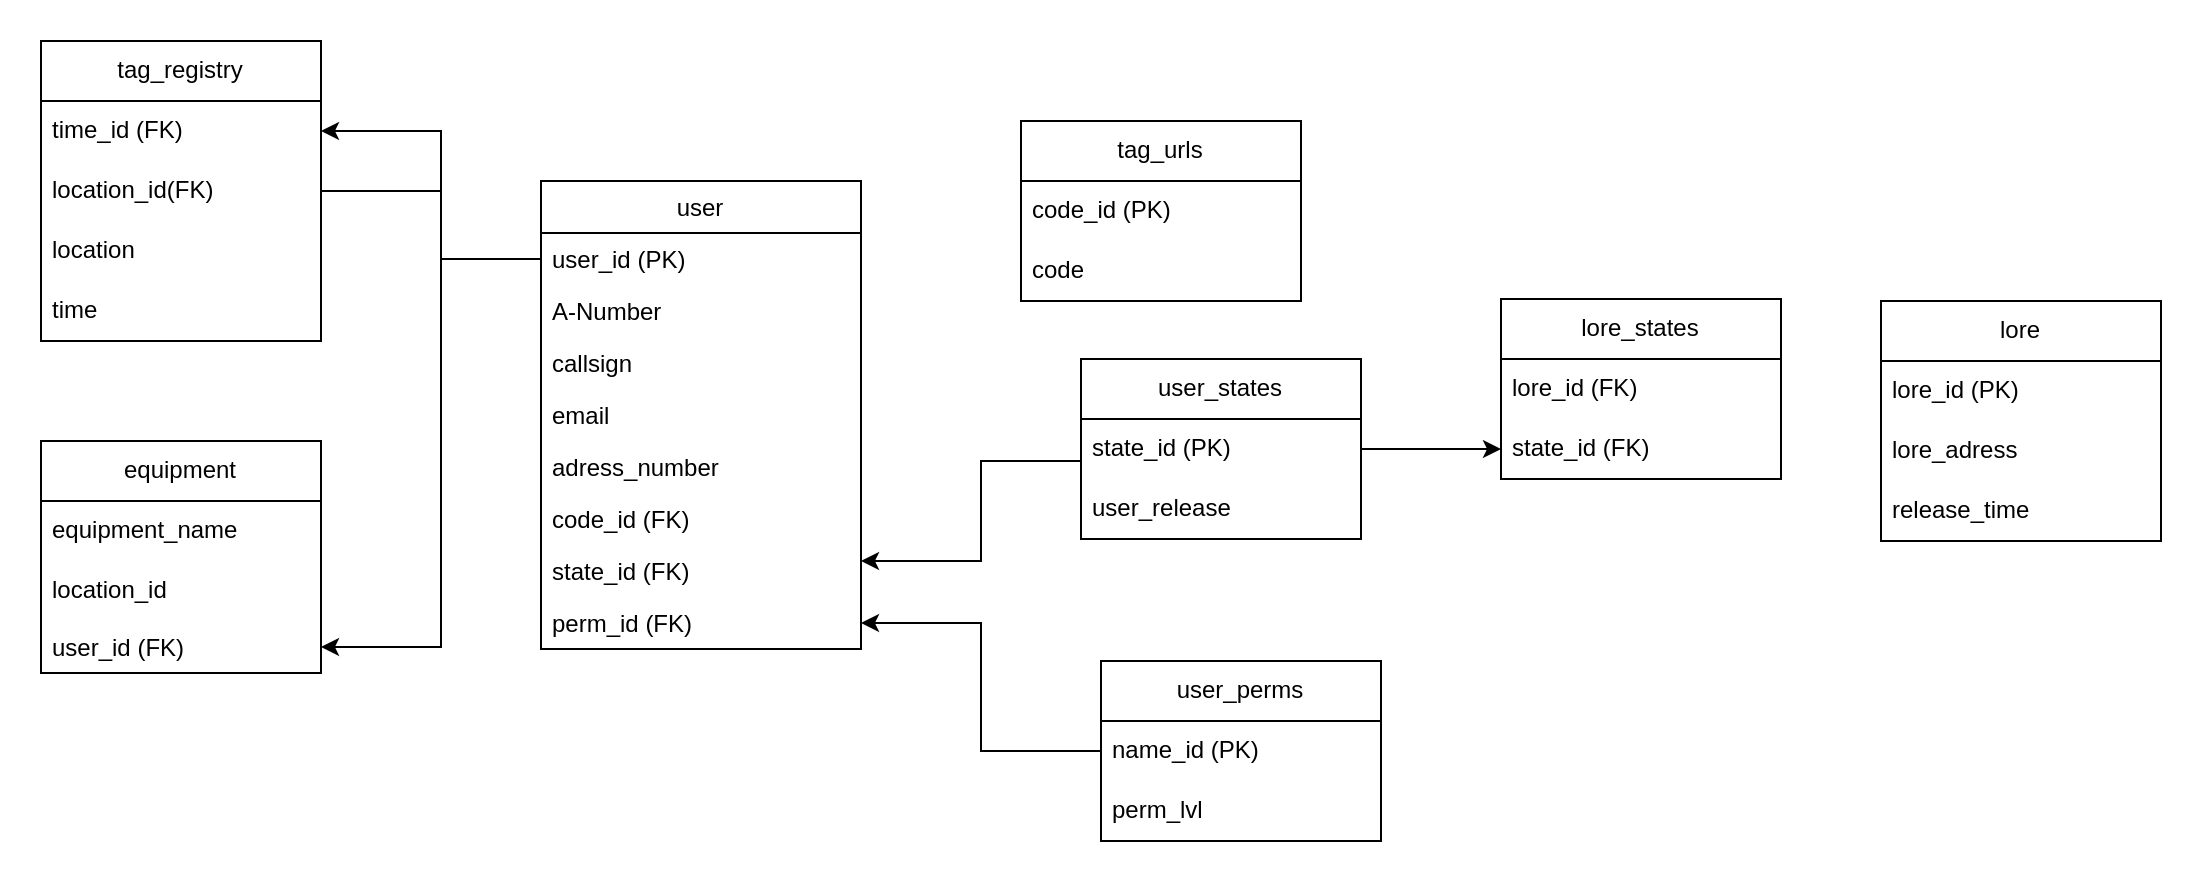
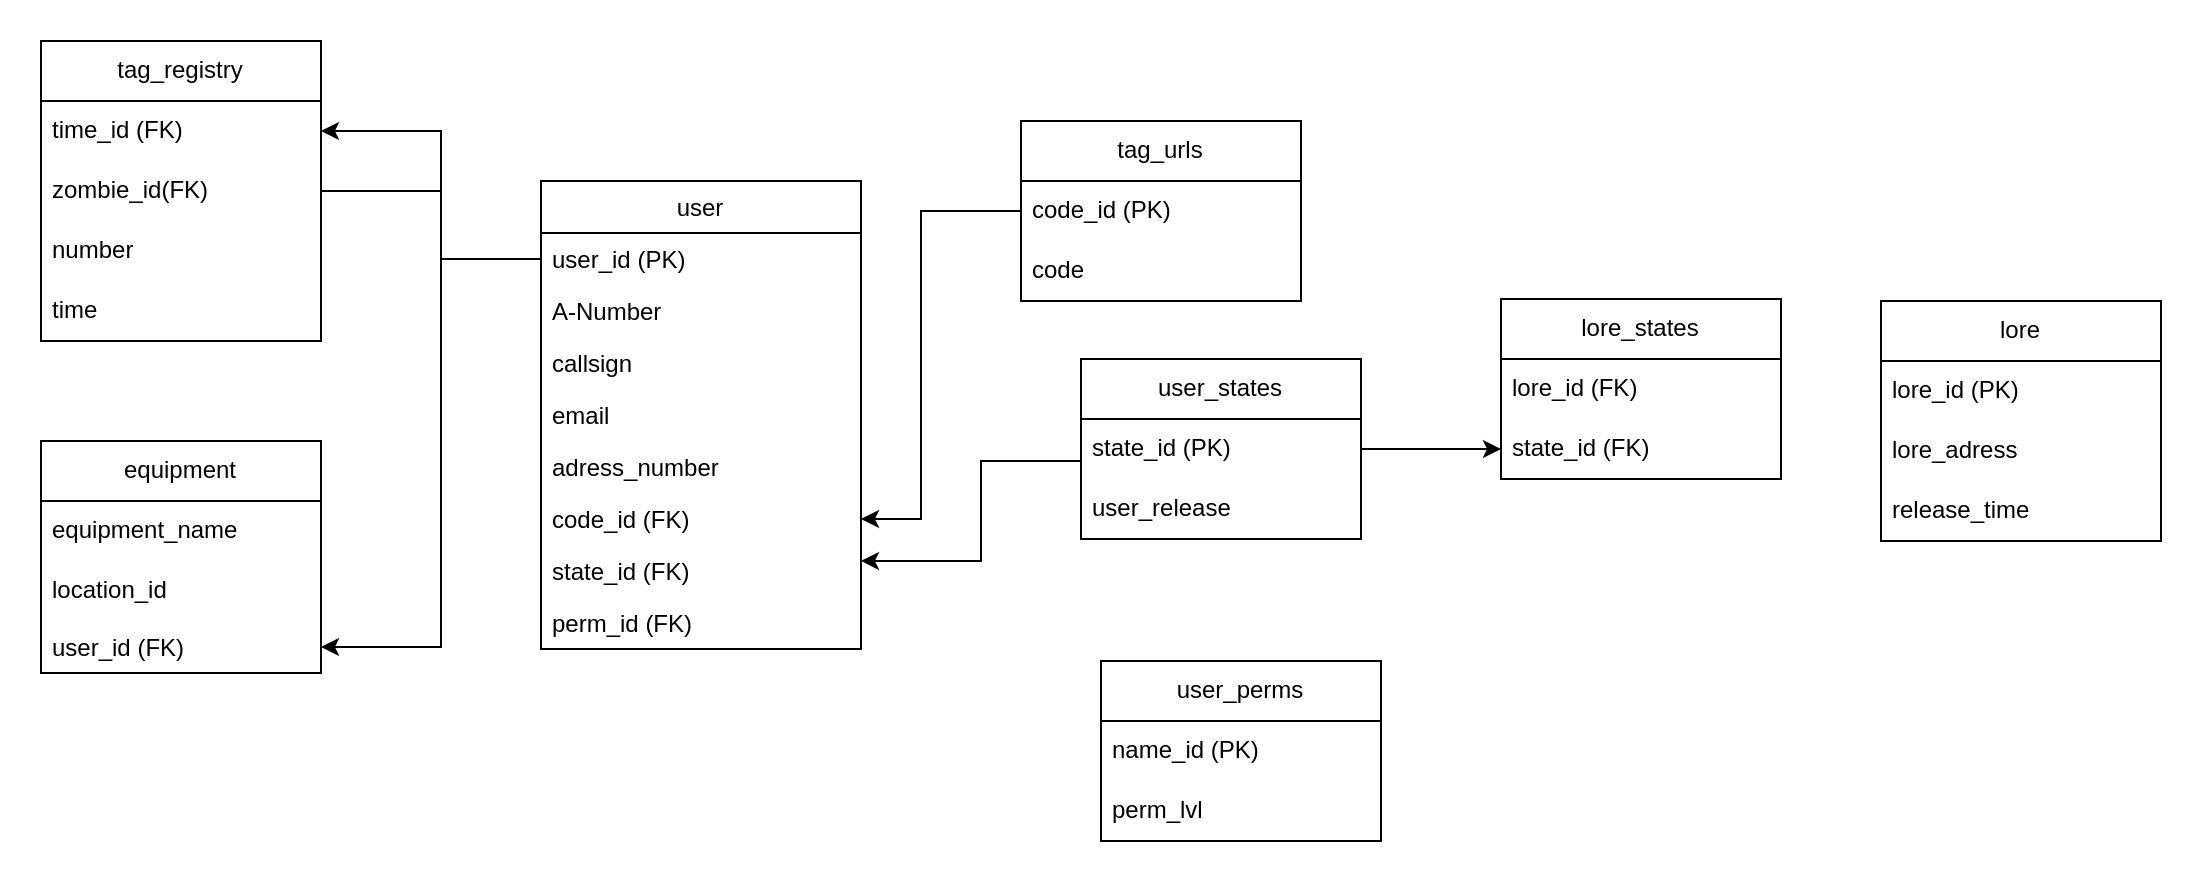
  <mxCell id="0" />
  <mxCell id="1" parent="0" />
  <mxCell id="2" value="user" style="swimlane;fontStyle=0;align=center;verticalAlign=top;childLayout=stackLayout;horizontal=1;startSize=26;horizontalStack=0;resizeParent=1;resizeLast=0;collapsible=1;marginBottom=0;rounded=0;shadow=0;strokeWidth=1;" parent="1" vertex="1"><mxGeometry x="270" y="90" width="160" height="234" as="geometry"><mxRectangle x="230" y="140" width="160" height="26" as="alternateBounds" /></mxGeometry></mxCell>
  <mxCell id="3" value="user_id (PK)" style="text;align=left;verticalAlign=top;spacingLeft=4;spacingRight=4;overflow=hidden;rotatable=0;points=[[0,0.5],[1,0.5]];portConstraint=eastwest;rounded=0;shadow=0;html=0;" parent="2" vertex="1"><mxGeometry y="26" width="160" height="26" as="geometry" /></mxCell>
  <mxCell id="4" value="A-Number" style="text;align=left;verticalAlign=top;spacingLeft=4;spacingRight=4;overflow=hidden;rotatable=0;points=[[0,0.5],[1,0.5]];portConstraint=eastwest;rounded=0;shadow=0;html=0;" vertex="1" parent="2"><mxGeometry y="52" width="160" height="26" as="geometry" /></mxCell>
  <mxCell id="5" value="callsign" style="text;align=left;verticalAlign=top;spacingLeft=4;spacingRight=4;overflow=hidden;rotatable=0;points=[[0,0.5],[1,0.5]];portConstraint=eastwest;" parent="2" vertex="1"><mxGeometry y="78" width="160" height="26" as="geometry" /></mxCell>
  <mxCell id="6" value="email" style="text;align=left;verticalAlign=top;spacingLeft=4;spacingRight=4;overflow=hidden;rotatable=0;points=[[0,0.5],[1,0.5]];portConstraint=eastwest;rounded=0;shadow=0;html=0;" parent="2" vertex="1"><mxGeometry y="104" width="160" height="26" as="geometry" /></mxCell>
  <mxCell id="7" value="adress_number" style="text;align=left;verticalAlign=top;spacingLeft=4;spacingRight=4;overflow=hidden;rotatable=0;points=[[0,0.5],[1,0.5]];portConstraint=eastwest;rounded=0;shadow=0;html=0;" vertex="1" parent="2"><mxGeometry y="130" width="160" height="26" as="geometry" /></mxCell>
  <mxCell id="8" value="code_id (FK)" style="text;align=left;verticalAlign=top;spacingLeft=4;spacingRight=4;overflow=hidden;rotatable=0;points=[[0,0.5],[1,0.5]];portConstraint=eastwest;rounded=0;shadow=0;html=0;" vertex="1" parent="2"><mxGeometry y="156" width="160" height="26" as="geometry" /></mxCell>
  <mxCell id="9" value="state_id (FK)" style="text;align=left;verticalAlign=top;spacingLeft=4;spacingRight=4;overflow=hidden;rotatable=0;points=[[0,0.5],[1,0.5]];portConstraint=eastwest;rounded=0;shadow=0;html=0;" vertex="1" parent="2"><mxGeometry y="182" width="160" height="26" as="geometry" /></mxCell>
  <mxCell id="10" value="perm_id (FK)" style="text;align=left;verticalAlign=top;spacingLeft=4;spacingRight=4;overflow=hidden;rotatable=0;points=[[0,0.5],[1,0.5]];portConstraint=eastwest;rounded=0;shadow=0;html=0;" vertex="1" parent="2"><mxGeometry y="208" width="160" height="26" as="geometry" /></mxCell>
  <mxCell id="11" value="tag_urls" style="swimlane;fontStyle=0;childLayout=stackLayout;horizontal=1;startSize=30;horizontalStack=0;resizeParent=1;resizeParentMax=0;resizeLast=0;collapsible=1;marginBottom=0;whiteSpace=wrap;html=1;" vertex="1" parent="1"><mxGeometry x="510" y="60" width="140" height="90" as="geometry" /></mxCell>
  <mxCell id="12" value="code_id (PK)" style="text;strokeColor=none;fillColor=none;align=left;verticalAlign=middle;spacingLeft=4;spacingRight=4;overflow=hidden;points=[[0,0.5],[1,0.5]];portConstraint=eastwest;rotatable=0;whiteSpace=wrap;html=1;" vertex="1" parent="11"><mxGeometry y="30" width="140" height="30" as="geometry" /></mxCell>
  <mxCell id="13" value="code" style="text;strokeColor=none;fillColor=none;align=left;verticalAlign=middle;spacingLeft=4;spacingRight=4;overflow=hidden;points=[[0,0.5],[1,0.5]];portConstraint=eastwest;rotatable=0;whiteSpace=wrap;html=1;" vertex="1" parent="11"><mxGeometry y="60" width="140" height="30" as="geometry" /></mxCell>
  <mxCell id="14" style="edgeStyle=orthogonalEdgeStyle;rounded=0;orthogonalLoop=1;jettySize=auto;html=1;" edge="1" parent="1" source="15" target="9"><mxGeometry relative="1" as="geometry"><Array as="points"><mxPoint x="490" y="230" /><mxPoint x="490" y="280" /></Array></mxGeometry></mxCell>
  <mxCell id="15" value="user_states" style="swimlane;fontStyle=0;childLayout=stackLayout;horizontal=1;startSize=30;horizontalStack=0;resizeParent=1;resizeParentMax=0;resizeLast=0;collapsible=1;marginBottom=0;whiteSpace=wrap;html=1;" vertex="1" parent="1"><mxGeometry x="540" y="179" width="140" height="90" as="geometry" /></mxCell>
  <mxCell id="16" value="state_id (PK)" style="text;strokeColor=none;fillColor=none;align=left;verticalAlign=middle;spacingLeft=4;spacingRight=4;overflow=hidden;points=[[0,0.5],[1,0.5]];portConstraint=eastwest;rotatable=0;whiteSpace=wrap;html=1;" vertex="1" parent="15"><mxGeometry y="30" width="140" height="30" as="geometry" /></mxCell>
  <mxCell id="17" value="user_release" style="text;strokeColor=none;fillColor=none;align=left;verticalAlign=middle;spacingLeft=4;spacingRight=4;overflow=hidden;points=[[0,0.5],[1,0.5]];portConstraint=eastwest;rotatable=0;whiteSpace=wrap;html=1;" vertex="1" parent="15"><mxGeometry y="60" width="140" height="30" as="geometry" /></mxCell>
  <mxCell id="18" value="user_perms" style="swimlane;fontStyle=0;childLayout=stackLayout;horizontal=1;startSize=30;horizontalStack=0;resizeParent=1;resizeParentMax=0;resizeLast=0;collapsible=1;marginBottom=0;whiteSpace=wrap;html=1;" vertex="1" parent="1"><mxGeometry x="550" y="330" width="140" height="90" as="geometry" /></mxCell>
  <mxCell id="19" value="name_id (PK)" style="text;strokeColor=none;fillColor=none;align=left;verticalAlign=middle;spacingLeft=4;spacingRight=4;overflow=hidden;points=[[0,0.5],[1,0.5]];portConstraint=eastwest;rotatable=0;whiteSpace=wrap;html=1;" vertex="1" parent="18"><mxGeometry y="30" width="140" height="30" as="geometry" /></mxCell>
  <mxCell id="20" value="perm_lvl" style="text;strokeColor=none;fillColor=none;align=left;verticalAlign=middle;spacingLeft=4;spacingRight=4;overflow=hidden;points=[[0,0.5],[1,0.5]];portConstraint=eastwest;rotatable=0;whiteSpace=wrap;html=1;" vertex="1" parent="18"><mxGeometry y="60" width="140" height="30" as="geometry" /></mxCell>
  <mxCell id="21" value="tag_registry" style="swimlane;fontStyle=0;childLayout=stackLayout;horizontal=1;startSize=30;horizontalStack=0;resizeParent=1;resizeParentMax=0;resizeLast=0;collapsible=1;marginBottom=0;whiteSpace=wrap;html=1;" vertex="1" parent="1"><mxGeometry x="20" y="20" width="140" height="150" as="geometry" /></mxCell>
  <mxCell id="22" value="time_id (FK)" style="text;strokeColor=none;fillColor=none;align=left;verticalAlign=middle;spacingLeft=4;spacingRight=4;overflow=hidden;points=[[0,0.5],[1,0.5]];portConstraint=eastwest;rotatable=0;whiteSpace=wrap;html=1;" vertex="1" parent="21"><mxGeometry y="30" width="140" height="30" as="geometry" /></mxCell>
- <mxCell id="23" value="location_id(FK)" style="text;strokeColor=none;fillColor=none;align=left;verticalAlign=middle;spacingLeft=4;spacingRight=4;overflow=hidden;points=[[0,0.5],[1,0.5]];portConstraint=eastwest;rotatable=0;whiteSpace=wrap;html=1;" vertex="1" parent="21"><mxGeometry y="60" width="140" height="30" as="geometry" /></mxCell>
- <mxCell id="24" value="location" style="text;strokeColor=none;fillColor=none;align=left;verticalAlign=middle;spacingLeft=4;spacingRight=4;overflow=hidden;points=[[0,0.5],[1,0.5]];portConstraint=eastwest;rotatable=0;whiteSpace=wrap;html=1;" vertex="1" parent="21"><mxGeometry y="90" width="140" height="30" as="geometry" /></mxCell>
+ <mxCell id="23" value="zombie_id(FK)" style="text;strokeColor=none;fillColor=none;align=left;verticalAlign=middle;spacingLeft=4;spacingRight=4;overflow=hidden;points=[[0,0.5],[1,0.5]];portConstraint=eastwest;rotatable=0;whiteSpace=wrap;html=1;" vertex="1" parent="21"><mxGeometry y="60" width="140" height="30" as="geometry" /></mxCell>
+ <mxCell id="24" value="number" style="text;strokeColor=none;fillColor=none;align=left;verticalAlign=middle;spacingLeft=4;spacingRight=4;overflow=hidden;points=[[0,0.5],[1,0.5]];portConstraint=eastwest;rotatable=0;whiteSpace=wrap;html=1;" vertex="1" parent="21"><mxGeometry y="90" width="140" height="30" as="geometry" /></mxCell>
  <mxCell id="25" value="time" style="text;strokeColor=none;fillColor=none;align=left;verticalAlign=middle;spacingLeft=4;spacingRight=4;overflow=hidden;points=[[0,0.5],[1,0.5]];portConstraint=eastwest;rotatable=0;whiteSpace=wrap;html=1;" vertex="1" parent="21"><mxGeometry y="120" width="140" height="30" as="geometry" /></mxCell>
  <mxCell id="26" style="edgeStyle=orthogonalEdgeStyle;rounded=0;orthogonalLoop=1;jettySize=auto;html=1;" edge="1" parent="1" source="3" target="22"><mxGeometry relative="1" as="geometry"><Array as="points"><mxPoint x="220" y="129" /><mxPoint x="220" y="65" /></Array></mxGeometry></mxCell>
  <mxCell id="27" style="edgeStyle=orthogonalEdgeStyle;rounded=0;orthogonalLoop=1;jettySize=auto;html=1;endArrow=none;" edge="1" parent="1" source="3" target="23"><mxGeometry relative="1" as="geometry"><Array as="points"><mxPoint x="220" y="129" /><mxPoint x="220" y="95" /></Array></mxGeometry></mxCell>
- <mxCell id="29" style="edgeStyle=orthogonalEdgeStyle;rounded=0;orthogonalLoop=1;jettySize=auto;html=1;" edge="1" parent="1" source="19" target="10"><mxGeometry relative="1" as="geometry" /></mxCell>
+ <mxCell id="28" style="edgeStyle=orthogonalEdgeStyle;rounded=0;orthogonalLoop=1;jettySize=auto;html=1;" edge="1" parent="1" source="12" target="8"><mxGeometry relative="1" as="geometry"><Array as="points"><mxPoint x="460" y="105" /><mxPoint x="460" y="259" /></Array></mxGeometry></mxCell>
  <mxCell id="30" value="lore" style="swimlane;fontStyle=0;childLayout=stackLayout;horizontal=1;startSize=30;horizontalStack=0;resizeParent=1;resizeParentMax=0;resizeLast=0;collapsible=1;marginBottom=0;whiteSpace=wrap;html=1;" vertex="1" parent="1"><mxGeometry x="940" y="150" width="140" height="120" as="geometry" /></mxCell>
  <mxCell id="31" value="lore_id (PK)" style="text;strokeColor=none;fillColor=none;align=left;verticalAlign=middle;spacingLeft=4;spacingRight=4;overflow=hidden;points=[[0,0.5],[1,0.5]];portConstraint=eastwest;rotatable=0;whiteSpace=wrap;html=1;" vertex="1" parent="30"><mxGeometry y="30" width="140" height="30" as="geometry" /></mxCell>
  <mxCell id="32" value="lore_adress" style="text;strokeColor=none;fillColor=none;align=left;verticalAlign=middle;spacingLeft=4;spacingRight=4;overflow=hidden;points=[[0,0.5],[1,0.5]];portConstraint=eastwest;rotatable=0;whiteSpace=wrap;html=1;" vertex="1" parent="30"><mxGeometry y="60" width="140" height="30" as="geometry" /></mxCell>
  <mxCell id="33" value="release_time" style="text;strokeColor=none;fillColor=none;align=left;verticalAlign=middle;spacingLeft=4;spacingRight=4;overflow=hidden;points=[[0,0.5],[1,0.5]];portConstraint=eastwest;rotatable=0;whiteSpace=wrap;html=1;" vertex="1" parent="30"><mxGeometry y="90" width="140" height="30" as="geometry" /></mxCell>
  <mxCell id="34" value="lore_states" style="swimlane;fontStyle=0;childLayout=stackLayout;horizontal=1;startSize=30;horizontalStack=0;resizeParent=1;resizeParentMax=0;resizeLast=0;collapsible=1;marginBottom=0;whiteSpace=wrap;html=1;" vertex="1" parent="1"><mxGeometry x="750" y="149" width="140" height="90" as="geometry" /></mxCell>
  <mxCell id="35" value="lore_id (FK)" style="text;strokeColor=none;fillColor=none;align=left;verticalAlign=middle;spacingLeft=4;spacingRight=4;overflow=hidden;points=[[0,0.5],[1,0.5]];portConstraint=eastwest;rotatable=0;whiteSpace=wrap;html=1;" vertex="1" parent="34"><mxGeometry y="30" width="140" height="30" as="geometry" /></mxCell>
  <mxCell id="36" value="state_id (FK)" style="text;strokeColor=none;fillColor=none;align=left;verticalAlign=middle;spacingLeft=4;spacingRight=4;overflow=hidden;points=[[0,0.5],[1,0.5]];portConstraint=eastwest;rotatable=0;whiteSpace=wrap;html=1;" vertex="1" parent="34"><mxGeometry y="60" width="140" height="30" as="geometry" /></mxCell>
  <mxCell id="37" style="edgeStyle=orthogonalEdgeStyle;rounded=0;orthogonalLoop=1;jettySize=auto;html=1;" edge="1" parent="1" source="16" target="36"><mxGeometry relative="1" as="geometry" /></mxCell>
  <mxCell id="38" value="equipment" style="swimlane;fontStyle=0;childLayout=stackLayout;horizontal=1;startSize=30;horizontalStack=0;resizeParent=1;resizeParentMax=0;resizeLast=0;collapsible=1;marginBottom=0;whiteSpace=wrap;html=1;" vertex="1" parent="1"><mxGeometry x="20" y="220" width="140" height="116" as="geometry" /></mxCell>
  <mxCell id="39" value="equipment_name" style="text;strokeColor=none;fillColor=none;align=left;verticalAlign=middle;spacingLeft=4;spacingRight=4;overflow=hidden;points=[[0,0.5],[1,0.5]];portConstraint=eastwest;rotatable=0;whiteSpace=wrap;html=1;" vertex="1" parent="38"><mxGeometry y="30" width="140" height="30" as="geometry" /></mxCell>
  <mxCell id="40" value="location_id" style="text;strokeColor=none;fillColor=none;align=left;verticalAlign=middle;spacingLeft=4;spacingRight=4;overflow=hidden;points=[[0,0.5],[1,0.5]];portConstraint=eastwest;rotatable=0;whiteSpace=wrap;html=1;" vertex="1" parent="38"><mxGeometry y="60" width="140" height="30" as="geometry" /></mxCell>
  <mxCell id="41" value="user_id (FK)" style="text;align=left;verticalAlign=top;spacingLeft=4;spacingRight=4;overflow=hidden;rotatable=0;points=[[0,0.5],[1,0.5]];portConstraint=eastwest;rounded=0;shadow=0;html=0;" vertex="1" parent="38"><mxGeometry y="90" width="140" height="26" as="geometry" /></mxCell>
  <mxCell id="42" style="edgeStyle=orthogonalEdgeStyle;rounded=0;orthogonalLoop=1;jettySize=auto;html=1;" edge="1" parent="1" source="3" target="41"><mxGeometry relative="1" as="geometry"><Array as="points"><mxPoint x="220" y="129" /><mxPoint x="220" y="323" /></Array></mxGeometry></mxCell>
